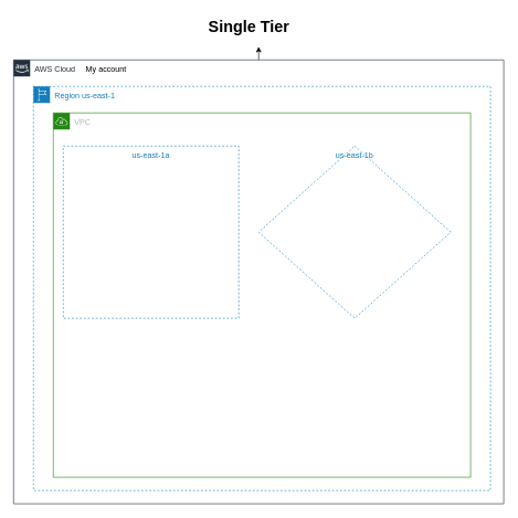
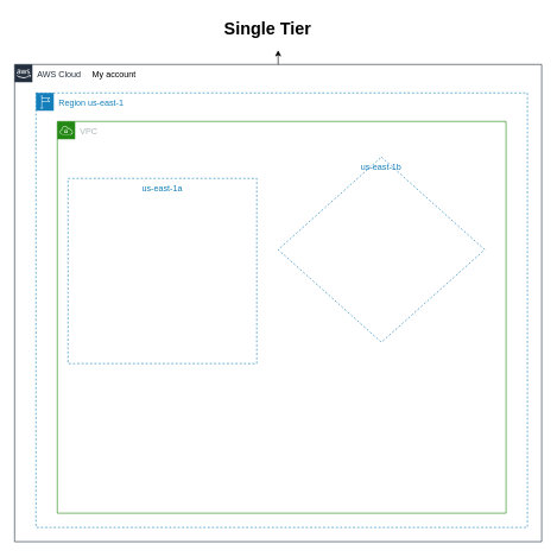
  <mxCell id="0" />
  <mxCell id="1" parent="0" />
  <mxCell id="2" style="edgeStyle=orthogonalEdgeStyle;rounded=0;orthogonalLoop=1;jettySize=auto;html=1;exitX=0.5;exitY=0;exitDx=0;exitDy=0;" edge="1" parent="1" source="3"><mxGeometry relative="1" as="geometry"><mxPoint x="390" y="70" as="targetPoint" /></mxGeometry></mxCell>
  <mxCell id="3" value="AWS Cloud" style="points=[[0,0],[0.25,0],[0.5,0],[0.75,0],[1,0],[1,0.25],[1,0.5],[1,0.75],[1,1],[0.75,1],[0.5,1],[0.25,1],[0,1],[0,0.75],[0,0.5],[0,0.25]];outlineConnect=0;gradientColor=none;html=1;whiteSpace=wrap;fontSize=12;fontStyle=0;container=1;pointerEvents=0;collapsible=0;recursiveResize=0;shape=mxgraph.aws4.group;grIcon=mxgraph.aws4.group_aws_cloud_alt;strokeColor=#232F3E;fillColor=none;verticalAlign=top;align=left;spacingLeft=30;fontColor=#232F3E;dashed=0;" vertex="1" parent="1"><mxGeometry x="20" y="90" width="740" height="670" as="geometry" /></mxCell>
  <mxCell id="4" value="My account" style="text;html=1;strokeColor=none;fillColor=none;align=center;verticalAlign=middle;whiteSpace=wrap;rounded=0;" vertex="1" parent="3"><mxGeometry x="100" width="80" height="30" as="geometry" /></mxCell>
  <mxCell id="5" value="Single Tier" style="text;strokeColor=none;fillColor=none;html=1;fontSize=24;fontStyle=1;verticalAlign=middle;align=center;" vertex="1" parent="1"><mxGeometry x="325" y="20" width="100" height="40" as="geometry" /></mxCell>
  <mxCell id="6" value="Region us-east-1" style="points=[[0,0],[0.25,0],[0.5,0],[0.75,0],[1,0],[1,0.25],[1,0.5],[1,0.75],[1,1],[0.75,1],[0.5,1],[0.25,1],[0,1],[0,0.75],[0,0.5],[0,0.25]];outlineConnect=0;gradientColor=none;html=1;whiteSpace=wrap;fontSize=12;fontStyle=0;container=1;pointerEvents=0;collapsible=0;recursiveResize=0;shape=mxgraph.aws4.group;grIcon=mxgraph.aws4.group_region;strokeColor=#147EBA;fillColor=none;verticalAlign=top;align=left;spacingLeft=30;fontColor=#147EBA;dashed=1;" vertex="1" parent="1"><mxGeometry x="50" y="130" width="690" height="610" as="geometry" /></mxCell>
  <mxCell id="7" value="VPC" style="points=[[0,0],[0.25,0],[0.5,0],[0.75,0],[1,0],[1,0.25],[1,0.5],[1,0.75],[1,1],[0.75,1],[0.5,1],[0.25,1],[0,1],[0,0.75],[0,0.5],[0,0.25]];outlineConnect=0;gradientColor=none;html=1;whiteSpace=wrap;fontSize=12;fontStyle=0;container=1;pointerEvents=0;collapsible=0;recursiveResize=0;shape=mxgraph.aws4.group;grIcon=mxgraph.aws4.group_vpc;strokeColor=#248814;fillColor=none;verticalAlign=top;align=left;spacingLeft=30;fontColor=#AAB7B8;dashed=0;" vertex="1" parent="1"><mxGeometry x="80" y="170" width="630" height="550" as="geometry" /></mxCell>
- <mxCell id="8" value="us-east-1a" style="fillColor=none;strokeColor=#147EBA;dashed=1;verticalAlign=top;fontStyle=0;fontColor=#147EBA;whiteSpace=wrap;html=1;" vertex="1" parent="7"><mxGeometry x="15" y="50" width="265" height="260" as="geometry" /></mxCell>
+ <mxCell id="8" value="us-east-1a" style="fillColor=none;strokeColor=#147EBA;dashed=1;verticalAlign=top;fontStyle=0;fontColor=#147EBA;whiteSpace=wrap;html=1;" vertex="1" parent="7"><mxGeometry x="15" y="80" width="265" height="260" as="geometry" /></mxCell>
  <mxCell id="9" value="us-east-1b" style="rhombus;fillColor=none;strokeColor=#147EBA;dashed=1;verticalAlign=top;fontStyle=0;fontColor=#147EBA;whiteSpace=wrap;html=1;" vertex="1" parent="7"><mxGeometry x="310" y="50" width="290" height="260" as="geometry" /></mxCell>
